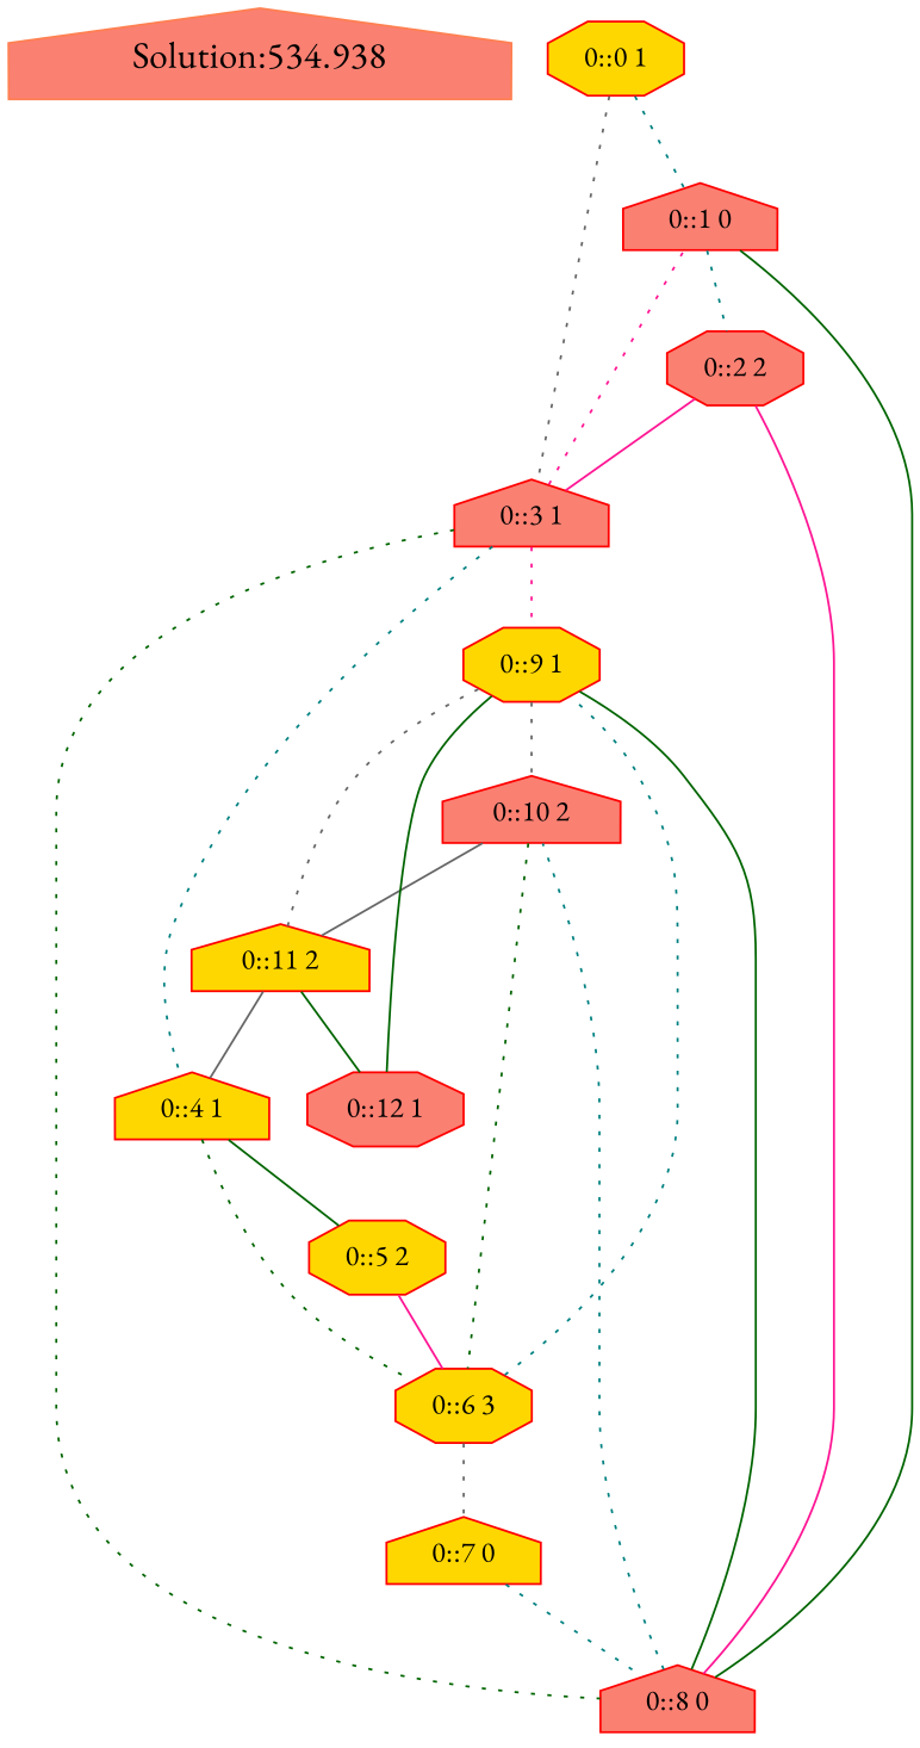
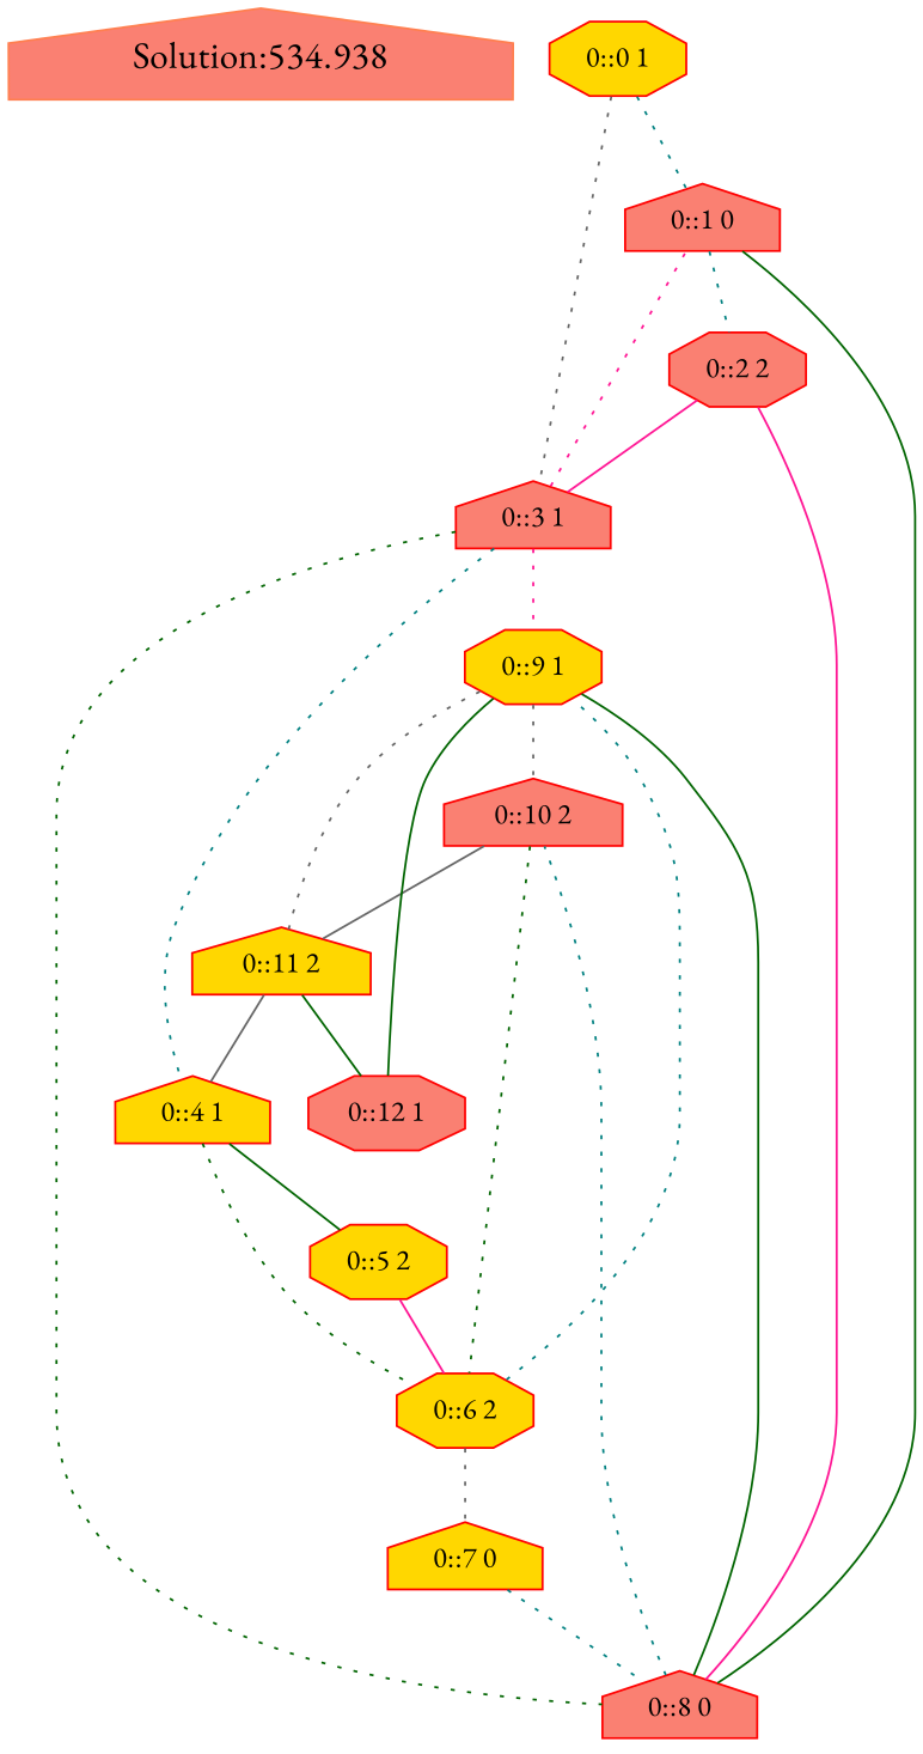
  graph {
    fontname="EB Garamond"
    node [color=red fillcolor=salmon fontname="EB Garamond" fontsize=14 shape=house style=filled]
    edge [color=darkgreen fontname="EB Garamond" style=dotted]
    "Solution:534.938" [color=coral fontsize=18]
    n2 [fillcolor=gold label="0::0 1" shape=octagon]
    n3 [label="0::1 0"]
    n4 [label="0::3 1"]
    n5 [label="0::2 2" shape=octagon]
    n6 [label="0::8 0"]
    n7 [fillcolor=gold label="0::4 1"]
    n8 [fillcolor=gold label="0::9 1" shape=octagon]
    n9 [label="0::10 2"]
    n10 [fillcolor=gold label="0::5 2" shape=octagon]
-   n11 [fillcolor=gold label="0::6 3" shape=octagon]
+   n11 [fillcolor=gold label="0::6 2" shape=octagon]
    n12 [fillcolor=gold label="0::7 0"]
    n13 [fillcolor=gold label="0::11 2"]
    n14 [label="0::12 1" shape=octagon]
    n2 -- n3 [color=teal]
    n2 -- n4 [color=gray40]
    n3 -- n5 [color=teal]
    n3 -- n6 [style=solid]
    n4 -- n3 [color=deeppink]
    n4 -- n6
    n4 -- n7 [color=teal]
    n4 -- n8 [color=deeppink]
    n5 -- n4 [color=deeppink style=solid]
    n6 -- n5 [color=deeppink style=solid]
    n6 -- n8 [style=solid]
    n6 -- n9 [color=teal]
    n7 -- n10 [style=solid]
    n7 -- n11
    n8 -- n9 [color=gray40]
    n9 -- n11
    n9 -- n13 [color=gray40 style=solid]
    n10 -- n11 [color=deeppink style=solid]
    n11 -- n8 [color=teal]
    n11 -- n12 [color=gray40]
    n12 -- n6 [color=teal]
    n13 -- n7 [color=gray40 style=solid]
    n13 -- n8 [color=gray40]
    n13 -- n14 [style=solid]
    n14 -- n8 [style=solid]
  }
